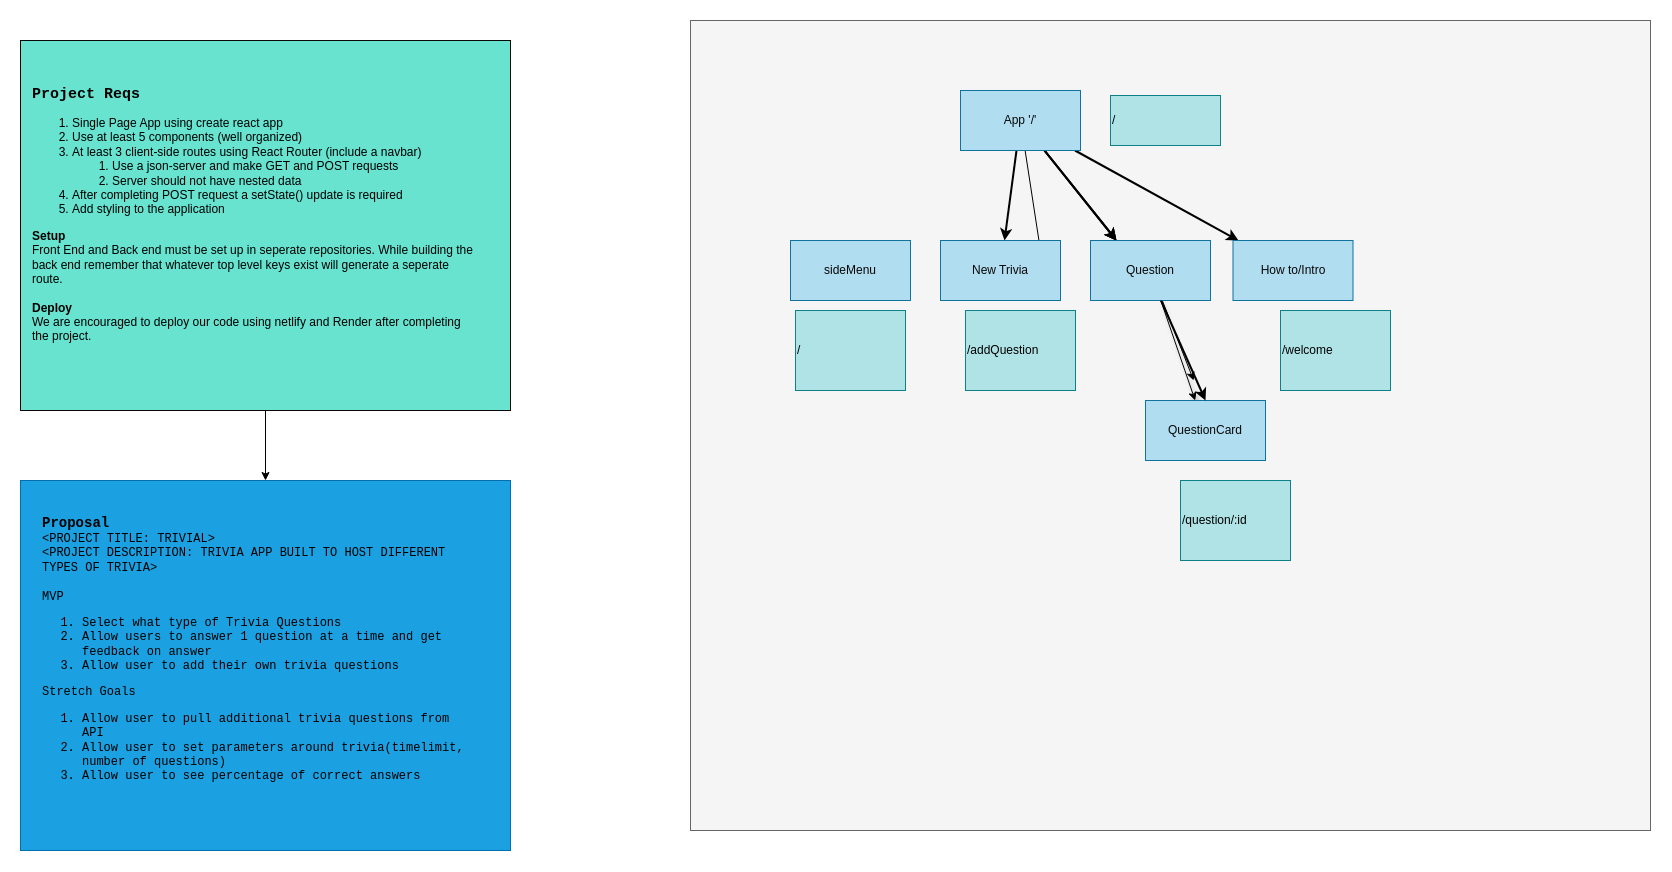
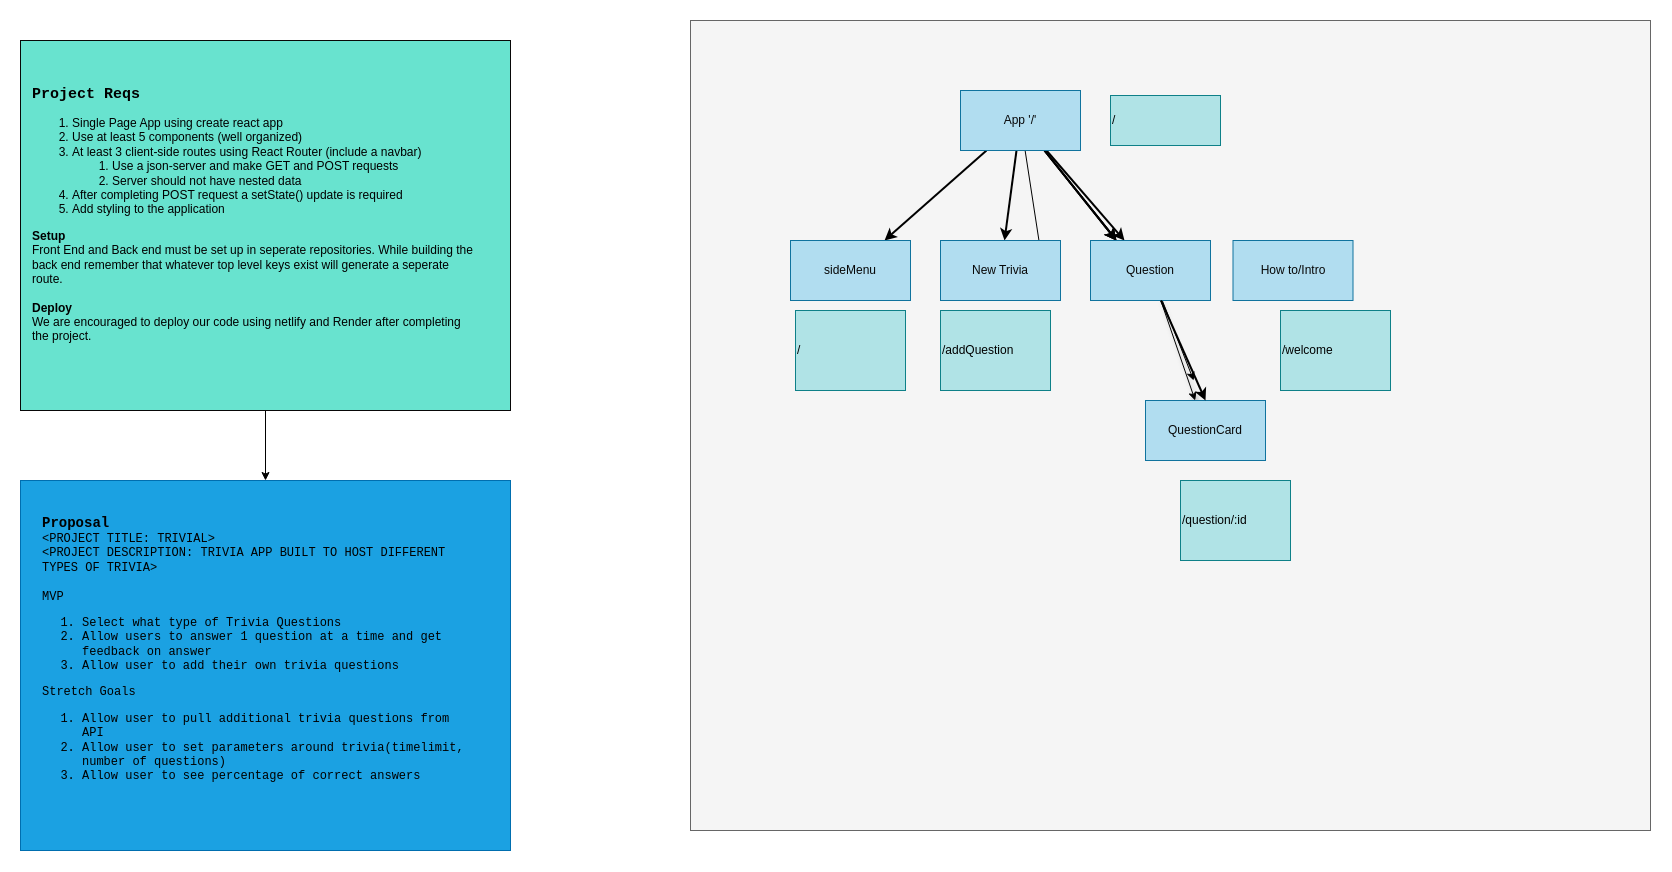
  <mxCell id="0" />
  <mxCell id="1" parent="0" />
  <mxCell id="2" value="" style="edgeStyle=none;html=1;fontFamily=Courier New;fontSize=12;fontColor=#000000;" parent="1" source="3" target="5" edge="1"><mxGeometry relative="1" as="geometry" /></mxCell>
  <mxCell id="3" value="" style="whiteSpace=wrap;html=1;fillColor=#68E3CF;strokeColor=#080808;" parent="1" vertex="1"><mxGeometry x="20" y="40" width="490" height="370" as="geometry" /></mxCell>
  <mxCell id="4" value="&lt;b style=&quot;font-size: 15px; color: rgb(0, 0, 0); background-color: initial;&quot;&gt;&lt;span style=&quot;font-family: &amp;quot;Courier New&amp;quot;; background-color: initial;&quot;&gt;Project Reqs&lt;/span&gt;&lt;/b&gt;&lt;br&gt;&lt;ol style=&quot;&quot;&gt;&lt;li&gt;&lt;span style=&quot;color: rgb(0, 0, 0); background-color: initial;&quot;&gt;Single Page App using create react app&lt;/span&gt;&lt;/li&gt;&lt;li&gt;&lt;span style=&quot;color: rgb(0, 0, 0); background-color: initial;&quot;&gt;Use at least 5 components (well organized)&lt;/span&gt;&lt;/li&gt;&lt;li&gt;&lt;span style=&quot;color: rgb(0, 0, 0); background-color: initial;&quot;&gt;At least 3 client-side routes using React Router (include a navbar)&lt;/span&gt;&lt;/li&gt;&lt;ol&gt;&lt;li&gt;&lt;span style=&quot;color: rgb(0, 0, 0); background-color: initial;&quot;&gt;Use a json-server and make GET and POST requests&lt;/span&gt;&lt;/li&gt;&lt;li&gt;&lt;span style=&quot;color: rgb(0, 0, 0); background-color: initial;&quot;&gt;Server should not have nested data&lt;/span&gt;&lt;/li&gt;&lt;/ol&gt;&lt;li&gt;&lt;span style=&quot;color: rgb(0, 0, 0); background-color: initial;&quot;&gt;After completing POST request a setState() update is required&lt;/span&gt;&lt;br&gt;&lt;/li&gt;&lt;li&gt;&lt;span style=&quot;color: rgb(0, 0, 0); background-color: initial;&quot;&gt;Add styling to the application&lt;/span&gt;&lt;/li&gt;&lt;/ol&gt;&lt;div&gt;&lt;font color=&quot;#000000&quot;&gt;&lt;b&gt;Setup&lt;/b&gt;&lt;/font&gt;&lt;/div&gt;&lt;div&gt;&lt;font color=&quot;#000000&quot;&gt;Front End and Back end must be set up in seperate repositories. While building the back end remember that whatever top level keys exist will generate a seperate route.&lt;/font&gt;&lt;/div&gt;&lt;div&gt;&lt;font color=&quot;#000000&quot;&gt;&lt;br&gt;&lt;/font&gt;&lt;/div&gt;&lt;div&gt;&lt;font color=&quot;#000000&quot;&gt;&lt;b&gt;Deploy&lt;/b&gt;&lt;/font&gt;&lt;/div&gt;&lt;div&gt;&lt;font color=&quot;#000000&quot;&gt;We are encouraged to deploy our code using netlify and Render after completing the project.&lt;/font&gt;&lt;/div&gt;&lt;div&gt;&lt;br&gt;&lt;/div&gt;&lt;div&gt;&lt;font color=&quot;#000000&quot;&gt;&lt;br&gt;&lt;/font&gt;&lt;/div&gt;&lt;div&gt;&lt;font color=&quot;#000000&quot;&gt;&lt;br&gt;&lt;/font&gt;&lt;/div&gt;" style="text;strokeColor=none;align=left;fillColor=none;html=1;verticalAlign=middle;whiteSpace=wrap;rounded=0;" parent="1" vertex="1"><mxGeometry x="30" y="80" width="450" height="310" as="geometry" /></mxCell>
  <mxCell id="5" value="" style="whiteSpace=wrap;html=1;fillColor=#1ba1e2;strokeColor=#006EAF;fontColor=#ffffff;" parent="1" vertex="1"><mxGeometry x="20" y="480" width="490" height="370" as="geometry" /></mxCell>
  <mxCell id="6" value="&lt;b&gt;&lt;font style=&quot;font-size: 14px;&quot;&gt;Proposal&lt;br&gt;&lt;/font&gt;&lt;/b&gt;&amp;lt;PROJECT TITLE: TRIVIAL&amp;gt;&lt;br&gt;&amp;lt;PROJECT DESCRIPTION: TRIVIA APP BUILT TO HOST DIFFERENT TYPES OF TRIVIA&amp;gt;&lt;br&gt;&lt;br&gt;MVP&lt;br&gt;&lt;ol style=&quot;&quot;&gt;&lt;li&gt;Select what type of Trivia Questions&lt;/li&gt;&lt;li&gt;Allow users to answer 1 question at a time and get feedback on answer&lt;/li&gt;&lt;li&gt;Allow user to add their own trivia questions&lt;/li&gt;&lt;/ol&gt;&lt;div style=&quot;&quot;&gt;Stretch Goals&lt;/div&gt;&lt;div style=&quot;&quot;&gt;&lt;ol style=&quot;&quot;&gt;&lt;li style=&quot;&quot;&gt;Allow user to pull additional trivia questions from API&lt;/li&gt;&lt;li style=&quot;&quot;&gt;Allow user to set parameters around trivia(timelimit, number of questions)&lt;/li&gt;&lt;li style=&quot;&quot;&gt;Allow user to see percentage of correct answers&lt;/li&gt;&lt;/ol&gt;&lt;/div&gt;" style="text;strokeColor=none;align=left;fillColor=none;html=1;verticalAlign=middle;whiteSpace=wrap;rounded=0;fontFamily=Courier New;fontSize=12;fontColor=#000000;" parent="1" vertex="1"><mxGeometry x="40" y="490" width="430" height="330" as="geometry" /></mxCell>
  <mxCell id="7" value="" style="whiteSpace=wrap;html=1;fillColor=#f5f5f5;fontColor=#333333;strokeColor=#666666;" parent="1" vertex="1"><mxGeometry x="690" width="960" height="810" as="geometry" y="20" /></mxCell>
  <mxCell id="8" value="" style="edgeStyle=none;html=1;fontColor=#080808;" parent="1" source="15" edge="1"><mxGeometry relative="1" as="geometry"><mxPoint x="1040" y="250" as="targetPoint" /></mxGeometry></mxCell>
  <mxCell id="9" value="" style="edgeStyle=none;html=1;fontColor=#080808;jumpSize=2;strokeWidth=2;strokeColor=#000000;" parent="1" source="15" edge="1"><mxGeometry relative="1" as="geometry"><mxPoint x="1116" y="240" as="targetPoint" /></mxGeometry></mxCell>
  <mxCell id="10" value="" style="edgeStyle=none;jumpSize=2;html=1;strokeColor=#000000;strokeWidth=2;fontColor=#080808;" parent="1" source="15" edge="1"><mxGeometry relative="1" as="geometry"><mxPoint x="1116" y="240" as="targetPoint" /></mxGeometry></mxCell>
  <mxCell id="11" value="" style="edgeStyle=none;jumpSize=2;html=1;strokeColor=#000000;strokeWidth=2;fontColor=#080808;" parent="1" source="15" edge="1"><mxGeometry relative="1" as="geometry"><mxPoint x="1116" y="240" as="targetPoint" /></mxGeometry></mxCell>
- <mxCell id="13" style="edgeStyle=none;jumpSize=2;html=1;strokeColor=#000000;strokeWidth=2;fontSize=12;fontColor=#000000;" parent="1" source="15" target="20" edge="1"><mxGeometry relative="1" as="geometry" /></mxCell>
+ <mxCell id="12" value="" style="edgeStyle=none;jumpSize=2;html=1;strokeColor=#000000;strokeWidth=2;fontSize=12;fontColor=#000000;" parent="1" source="15" target="19" edge="1"><mxGeometry relative="1" as="geometry" /></mxCell>
+ <mxCell id="13" style="edgeStyle=none;jumpSize=2;html=1;strokeColor=#000000;strokeWidth=2;fontSize=12;fontColor=#000000;" parent="1" source="15" target="18" edge="1"><mxGeometry relative="1" as="geometry" /></mxCell>
  <mxCell id="14" value="" style="edgeStyle=none;jumpSize=2;html=1;strokeColor=#000000;strokeWidth=2;fontSize=12;fontColor=#000000;" parent="1" source="15" target="21" edge="1"><mxGeometry relative="1" as="geometry" /></mxCell>
  <mxCell id="15" value="&lt;font color=&quot;#080808&quot;&gt;App '/'&lt;/font&gt;" style="whiteSpace=wrap;html=1;fillColor=#b1ddf0;strokeColor=#10739e;" parent="1" vertex="1"><mxGeometry x="960" y="90" width="120" height="60" as="geometry" /></mxCell>
  <mxCell id="16" value="" style="edgeStyle=none;html=1;" edge="1" parent="1" source="18"><mxGeometry relative="1" as="geometry"><mxPoint x="1193.214" y="380" as="targetPoint" /></mxGeometry></mxCell>
  <mxCell id="17" value="" style="edgeStyle=none;html=1;shadow=1;" edge="1" parent="1" source="18" target="23"><mxGeometry relative="1" as="geometry" /></mxCell>
  <mxCell id="18" value="&lt;font color=&quot;#080808&quot;&gt;Question&lt;/font&gt;" style="whiteSpace=wrap;html=1;fillColor=#b1ddf0;strokeColor=#10739e;" parent="1" vertex="1"><mxGeometry x="1090" y="240" width="120" height="60" as="geometry" /></mxCell>
  <mxCell id="19" value="&lt;font color=&quot;#080808&quot;&gt;sideMenu&lt;/font&gt;" style="whiteSpace=wrap;html=1;fillColor=#b1ddf0;strokeColor=#10739e;" parent="1" vertex="1"><mxGeometry x="790" y="240" width="120" height="60" as="geometry" /></mxCell>
  <mxCell id="20" value="&lt;font color=&quot;#080808&quot;&gt;How to/Intro&lt;/font&gt;" style="whiteSpace=wrap;html=1;fillColor=#b1ddf0;strokeColor=#10739e;fontSize=12;fontColor=#000000;" parent="1" vertex="1"><mxGeometry x="1232.5" y="240" width="120" height="60" as="geometry" /></mxCell>
  <mxCell id="21" value="&lt;font color=&quot;#080808&quot;&gt;New Trivia&lt;/font&gt;" style="whiteSpace=wrap;html=1;fillColor=#b1ddf0;strokeColor=#10739e;" parent="1" vertex="1"><mxGeometry x="940" y="240" width="120" height="60" as="geometry" /></mxCell>
  <mxCell id="22" value="&lt;font style=&quot;font-size: 12px;&quot; color=&quot;#000000&quot;&gt;/question/:id&lt;br&gt;&lt;/font&gt;" style="whiteSpace=wrap;html=1;fillColor=#b0e3e6;strokeColor=#0e8088;align=left;" vertex="1" parent="1"><mxGeometry x="1180" y="480" width="110" height="80" as="geometry" /></mxCell>
  <mxCell id="23" value="&lt;font color=&quot;#080808&quot;&gt;QuestionCard&lt;/font&gt;" style="whiteSpace=wrap;html=1;fillColor=#b1ddf0;strokeColor=#10739e;" vertex="1" parent="1"><mxGeometry x="1145" y="400" width="120" height="60" as="geometry" /></mxCell>
  <mxCell id="24" value="" style="edgeStyle=none;jumpSize=2;html=1;strokeColor=#000000;strokeWidth=2;fontColor=#080808;entryX=0.5;entryY=0;entryDx=0;entryDy=0;" edge="1" parent="1" target="23"><mxGeometry relative="1" as="geometry"><mxPoint x="1232.5" y="390" as="targetPoint" /><mxPoint x="1160.5" y="300" as="sourcePoint" /></mxGeometry></mxCell>
- <mxCell id="25" value="&lt;font style=&quot;font-size: 12px;&quot; color=&quot;#000000&quot;&gt;/addQuestion&lt;br&gt;&lt;/font&gt;" style="whiteSpace=wrap;html=1;fillColor=#b0e3e6;strokeColor=#0e8088;align=left;" vertex="1" parent="1"><mxGeometry x="965" y="310" width="110" height="80" as="geometry" /></mxCell>
+ <mxCell id="25" value="&lt;font style=&quot;font-size: 12px;&quot; color=&quot;#000000&quot;&gt;/addQuestion&lt;br&gt;&lt;/font&gt;" style="whiteSpace=wrap;html=1;fillColor=#b0e3e6;strokeColor=#0e8088;align=left;" vertex="1" parent="1"><mxGeometry x="940" y="310" width="110" height="80" as="geometry" /></mxCell>
  <mxCell id="26" value="&lt;font style=&quot;font-size: 12px;&quot; color=&quot;#000000&quot;&gt;/welcome&lt;br&gt;&lt;/font&gt;" style="whiteSpace=wrap;html=1;fillColor=#b0e3e6;strokeColor=#0e8088;align=left;" vertex="1" parent="1"><mxGeometry x="1280" y="310" width="110" height="80" as="geometry" /></mxCell>
  <mxCell id="27" value="&lt;font style=&quot;font-size: 12px;&quot; color=&quot;#000000&quot;&gt;/&lt;br&gt;&lt;/font&gt;" style="whiteSpace=wrap;html=1;fillColor=#b0e3e6;strokeColor=#0e8088;align=left;" vertex="1" parent="1"><mxGeometry x="795" y="310" width="110" height="80" as="geometry" /></mxCell>
  <mxCell id="28" value="&lt;font style=&quot;font-size: 12px;&quot; color=&quot;#000000&quot;&gt;/&lt;br&gt;&lt;/font&gt;" style="whiteSpace=wrap;html=1;fillColor=#b0e3e6;strokeColor=#0e8088;align=left;" vertex="1" parent="1"><mxGeometry x="1110" y="95" width="110" height="50" as="geometry" /></mxCell>
